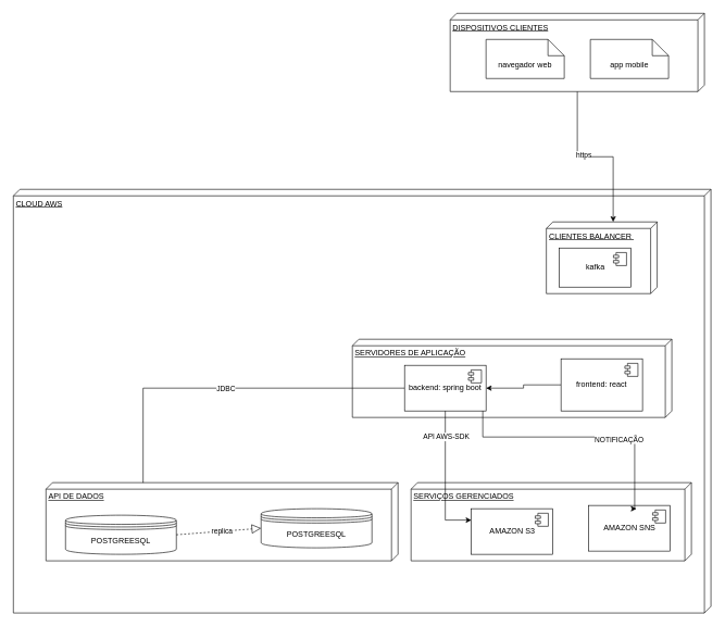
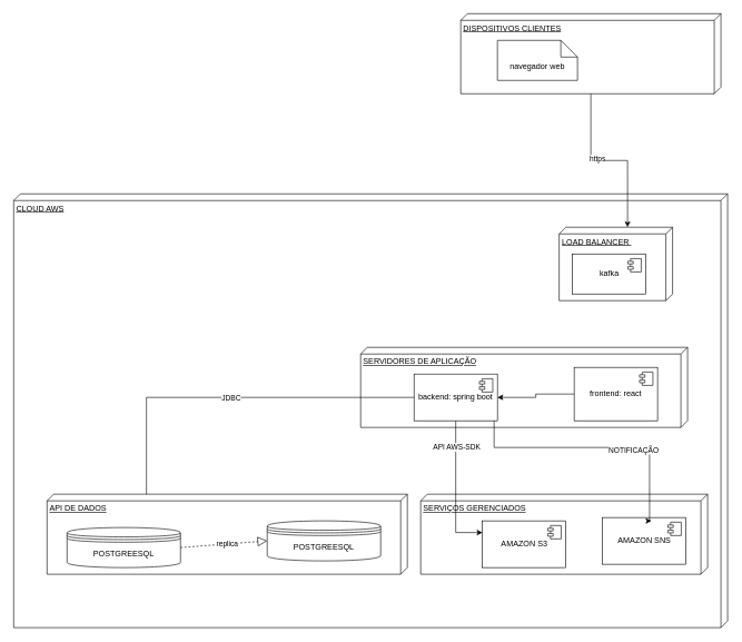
  <mxCell id="0" />
  <mxCell id="1" parent="0" />
  <mxCell id="2" value="CLOUD AWS" style="verticalAlign=top;align=left;spacingTop=8;spacingLeft=2;spacingRight=12;shape=cube;size=10;direction=south;fontStyle=4;html=1;whiteSpace=wrap;movable=1;resizable=1;rotatable=1;deletable=1;editable=1;locked=0;connectable=1;" vertex="1" parent="1"><mxGeometry x="20" y="290" width="1070" height="650" as="geometry" /></mxCell>
- <mxCell id="3" value="CLIENTES BALANCER&amp;nbsp;" style="verticalAlign=top;align=left;spacingTop=8;spacingLeft=2;spacingRight=12;shape=cube;size=10;direction=south;fontStyle=4;html=1;whiteSpace=wrap;" vertex="1" parent="1"><mxGeometry x="837.5" y="340" width="170" height="110" as="geometry" /></mxCell>
+ <mxCell id="3" value="LOAD BALANCER&amp;nbsp;" style="verticalAlign=top;align=left;spacingTop=8;spacingLeft=2;spacingRight=12;shape=cube;size=10;direction=south;fontStyle=4;html=1;whiteSpace=wrap;" vertex="1" parent="1"><mxGeometry x="837.5" y="340" width="170" height="110" as="geometry" /></mxCell>
  <mxCell id="4" value="kafka" style="html=1;dropTarget=0;whiteSpace=wrap;" vertex="1" parent="1"><mxGeometry x="857.5" y="380" width="110" height="60" as="geometry" /></mxCell>
  <mxCell id="5" value="" style="shape=module;jettyWidth=8;jettyHeight=4;" vertex="1" parent="4"><mxGeometry x="1" width="20" height="20" relative="1" as="geometry"><mxPoint x="-27" y="7" as="offset" /></mxGeometry></mxCell>
  <mxCell id="6" value="SERVIDORES DE APLICAÇÃO" style="verticalAlign=top;align=left;spacingTop=8;spacingLeft=2;spacingRight=12;shape=cube;size=10;direction=south;fontStyle=4;html=1;whiteSpace=wrap;" vertex="1" parent="1"><mxGeometry x="540" y="520" width="490" height="120" as="geometry" /></mxCell>
  <mxCell id="7" value="" style="edgeStyle=orthogonalEdgeStyle;rounded=0;orthogonalLoop=1;jettySize=auto;html=1;entryX=0.7;entryY=0.048;entryDx=0;entryDy=0;entryPerimeter=0;" edge="1" parent="1" source="9" target="20"><mxGeometry relative="1" as="geometry" /></mxCell>
  <mxCell id="8" value="JDBC" style="edgeLabel;html=1;align=center;verticalAlign=middle;resizable=0;points=[];" connectable="0" vertex="1" parent="7"><mxGeometry x="-0.081" y="1" relative="1" as="geometry"><mxPoint as="offset" /></mxGeometry></mxCell>
  <mxCell id="9" value="backend: spring boot" style="html=1;dropTarget=0;whiteSpace=wrap;" vertex="1" parent="1"><mxGeometry x="620" y="560" width="125" height="70" as="geometry" /></mxCell>
  <mxCell id="10" value="" style="shape=module;jettyWidth=8;jettyHeight=4;" vertex="1" parent="9"><mxGeometry x="1" width="20" height="20" relative="1" as="geometry"><mxPoint x="-27" y="7" as="offset" /></mxGeometry></mxCell>
  <mxCell id="11" style="edgeStyle=orthogonalEdgeStyle;rounded=0;orthogonalLoop=1;jettySize=auto;html=1;entryX=1;entryY=0.5;entryDx=0;entryDy=0;" edge="1" parent="1" source="12" target="9"><mxGeometry relative="1" as="geometry" /></mxCell>
  <mxCell id="12" value="frontend: react" style="html=1;dropTarget=0;whiteSpace=wrap;" vertex="1" parent="1"><mxGeometry x="860" y="550" width="125" height="80" as="geometry" /></mxCell>
  <mxCell id="13" value="" style="shape=module;jettyWidth=8;jettyHeight=4;" vertex="1" parent="12"><mxGeometry x="1" width="20" height="20" relative="1" as="geometry"><mxPoint x="-27" y="7" as="offset" /></mxGeometry></mxCell>
  <mxCell id="14" value="API DE DADOS" style="verticalAlign=top;align=left;spacingTop=8;spacingLeft=2;spacingRight=12;shape=cube;size=10;direction=south;fontStyle=4;html=1;whiteSpace=wrap;" vertex="1" parent="1"><mxGeometry x="70" y="740" width="540" height="120" as="geometry" /></mxCell>
  <mxCell id="15" value="SERVIÇOS GERENCIADOS" style="verticalAlign=top;align=left;spacingTop=8;spacingLeft=2;spacingRight=12;shape=cube;size=10;direction=south;fontStyle=4;html=1;whiteSpace=wrap;" vertex="1" parent="1"><mxGeometry x="630" y="740" width="430" height="120" as="geometry" /></mxCell>
  <mxCell id="16" value="AMAZON S3" style="html=1;dropTarget=0;whiteSpace=wrap;" vertex="1" parent="1"><mxGeometry x="722.5" y="780" width="125" height="70" as="geometry" /></mxCell>
  <mxCell id="17" value="" style="shape=module;jettyWidth=8;jettyHeight=4;" vertex="1" parent="16"><mxGeometry x="1" width="20" height="20" relative="1" as="geometry"><mxPoint x="-27" y="7" as="offset" /></mxGeometry></mxCell>
  <mxCell id="18" value="AMAZON SNS" style="html=1;dropTarget=0;whiteSpace=wrap;" vertex="1" parent="1"><mxGeometry x="902.5" y="775" width="125" height="70" as="geometry" /></mxCell>
  <mxCell id="19" value="" style="shape=module;jettyWidth=8;jettyHeight=4;" vertex="1" parent="18"><mxGeometry x="1" width="20" height="20" relative="1" as="geometry"><mxPoint x="-27" y="7" as="offset" /></mxGeometry></mxCell>
  <mxCell id="20" value="POSTGREESQL" style="shape=datastore;whiteSpace=wrap;html=1;" vertex="1" parent="1"><mxGeometry x="100" y="790" width="170" height="60" as="geometry" /></mxCell>
  <mxCell id="21" value="POSTGREESQL" style="shape=datastore;whiteSpace=wrap;html=1;" vertex="1" parent="1"><mxGeometry x="400" y="780" width="170" height="60" as="geometry" /></mxCell>
  <mxCell id="22" value="" style="endArrow=block;dashed=1;endFill=0;endSize=12;html=1;rounded=0;entryX=0;entryY=0.5;entryDx=0;entryDy=0;exitX=1;exitY=0.5;exitDx=0;exitDy=0;" edge="1" parent="1" source="20" target="21"><mxGeometry width="160" relative="1" as="geometry"><mxPoint x="480" y="770" as="sourcePoint" /><mxPoint y="770" as="targetPoint" x="640" /></mxGeometry></mxCell>
  <mxCell id="23" value="replica" style="edgeLabel;html=1;align=center;verticalAlign=middle;resizable=0;points=[];" connectable="0" vertex="1" parent="22"><mxGeometry x="0.068" y="1" relative="1" as="geometry"><mxPoint as="offset" /></mxGeometry></mxCell>
  <mxCell id="24" style="edgeStyle=orthogonalEdgeStyle;rounded=0;orthogonalLoop=1;jettySize=auto;html=1;entryX=0;entryY=0.25;entryDx=0;entryDy=0;" edge="1" parent="1" source="9" target="16"><mxGeometry relative="1" as="geometry" /></mxCell>
  <mxCell id="25" value="API AWS-SDK" style="edgeLabel;html=1;align=center;verticalAlign=middle;resizable=0;points=[];" connectable="0" vertex="1" parent="24"><mxGeometry x="-0.624" y="1" relative="1" as="geometry"><mxPoint as="offset" /></mxGeometry></mxCell>
  <mxCell id="26" style="edgeStyle=orthogonalEdgeStyle;rounded=0;orthogonalLoop=1;jettySize=auto;html=1;entryX=0.586;entryY=0.071;entryDx=0;entryDy=0;entryPerimeter=0;" edge="1" parent="1" source="9" target="18"><mxGeometry relative="1" as="geometry"><Array as="points"><mxPoint x="740" y="670" /><mxPoint x="973" y="670" /></Array></mxGeometry></mxCell>
  <mxCell id="27" value="NOTIFICAÇÃO" style="edgeLabel;html=1;align=center;verticalAlign=middle;resizable=0;points=[];" connectable="0" vertex="1" parent="26"><mxGeometry x="0.288" y="-3" relative="1" as="geometry"><mxPoint as="offset" /></mxGeometry></mxCell>
  <mxCell id="28" value="DISPOSITIVOS CLIENTES" style="verticalAlign=top;align=left;spacingTop=8;spacingLeft=2;spacingRight=12;shape=cube;size=10;direction=south;fontStyle=4;html=1;whiteSpace=wrap;" vertex="1" parent="1"><mxGeometry x="690" y="20" width="390" height="120" as="geometry" /></mxCell>
  <mxCell id="29" style="edgeStyle=orthogonalEdgeStyle;rounded=0;orthogonalLoop=1;jettySize=auto;html=1;entryX=0;entryY=0.397;entryDx=0;entryDy=0;entryPerimeter=0;" edge="1" parent="1" source="28" target="3"><mxGeometry relative="1" as="geometry" /></mxCell>
  <mxCell id="30" value="https" style="edgeLabel;html=1;align=center;verticalAlign=middle;resizable=0;points=[];" connectable="0" vertex="1" parent="29"><mxGeometry x="-0.149" y="3" relative="1" as="geometry"><mxPoint as="offset" /></mxGeometry></mxCell>
  <mxCell id="31" value="navegador web" style="shape=note2;boundedLbl=1;whiteSpace=wrap;html=1;size=25;verticalAlign=top;align=center;" vertex="1" parent="1"><mxGeometry x="745" y="60" width="120" height="60" as="geometry" /></mxCell>
- <mxCell id="32" value="app mobile" style="shape=note2;boundedLbl=1;whiteSpace=wrap;html=1;size=25;verticalAlign=top;align=center;" vertex="1" parent="1"><mxGeometry x="905" y="60" width="120" height="60" as="geometry" /></mxCell>
